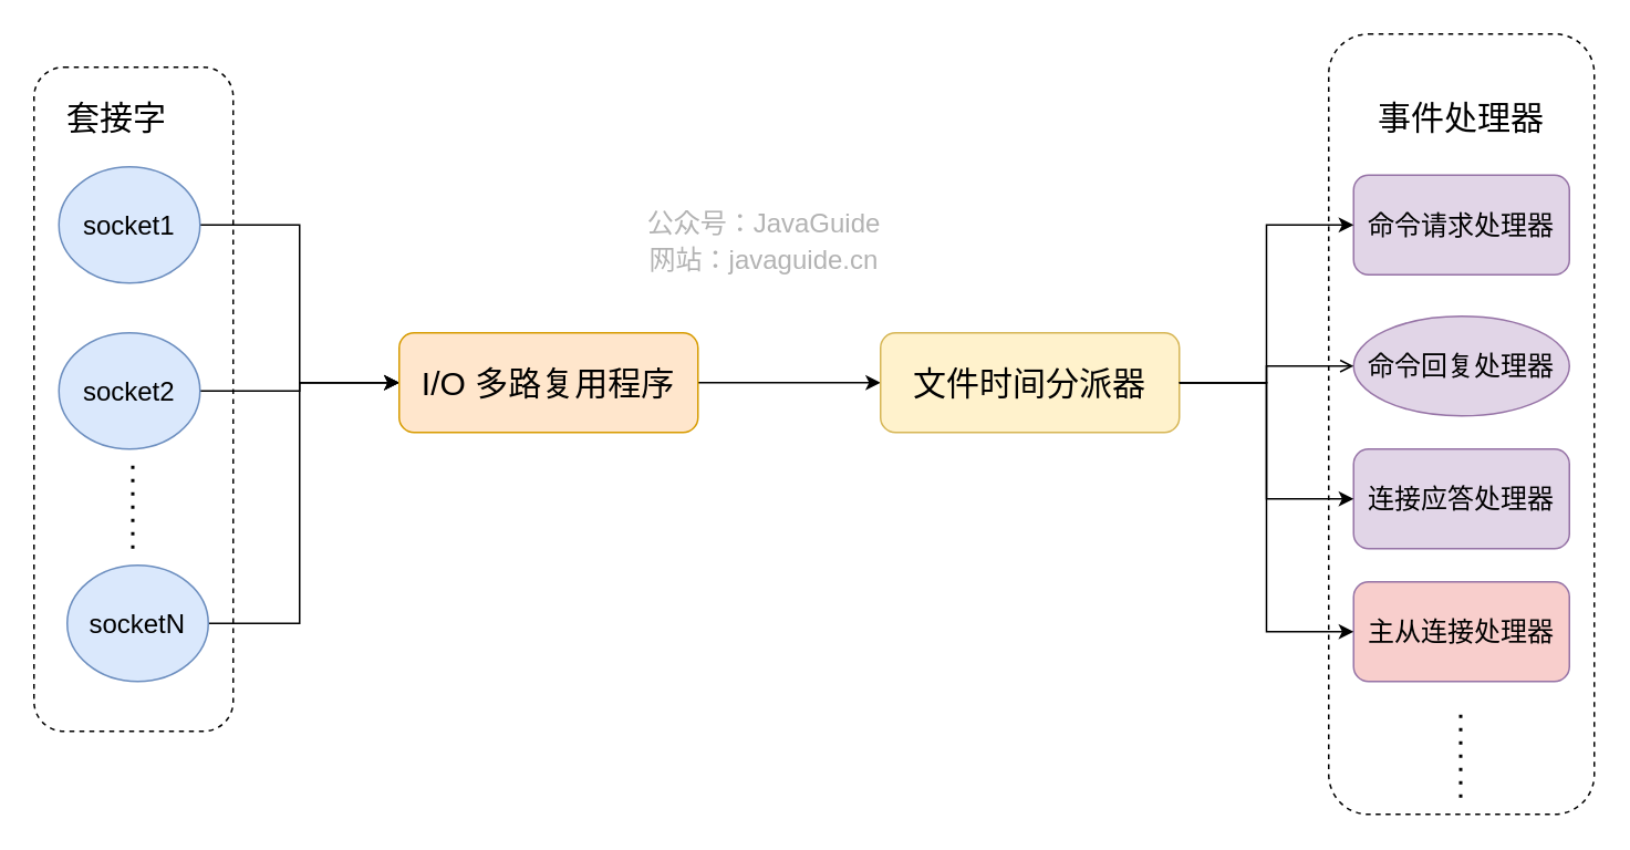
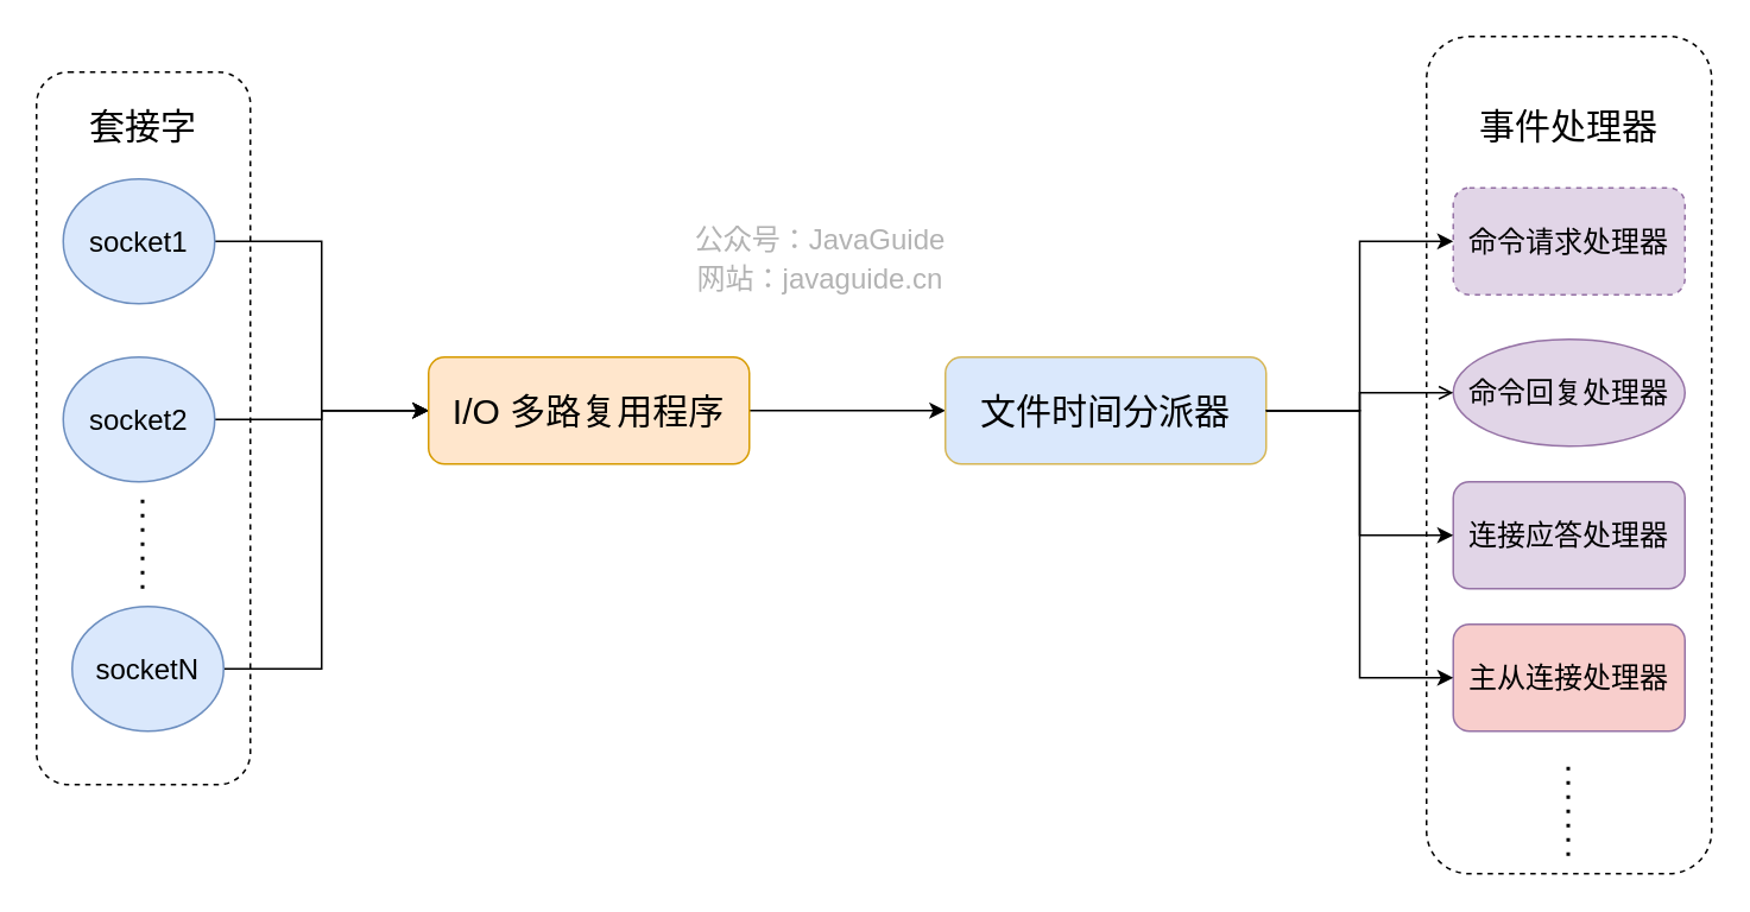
  <mxCell id="0" />
  <mxCell id="1" parent="0" />
  <mxCell id="2" value="" style="rounded=1;whiteSpace=wrap;html=1;dashed=1;" vertex="1" parent="1"><mxGeometry x="20" y="40" width="120" height="400" as="geometry" /></mxCell>
- <mxCell id="3" value="套接字" style="text;html=1;strokeColor=none;fillColor=none;align=center;verticalAlign=middle;whiteSpace=wrap;rounded=0;dashed=1;fontSize=20;" vertex="1" parent="1"><mxGeometry x="30" y="60" width="80" height="20" as="geometry" /></mxCell>
+ <mxCell id="3" value="套接字" style="text;html=1;strokeColor=none;fillColor=none;align=center;verticalAlign=middle;whiteSpace=wrap;rounded=0;dashed=1;fontSize=20;" vertex="1" parent="1"><mxGeometry x="40" y="60" width="80" height="20" as="geometry" /></mxCell>
  <mxCell id="4" style="edgeStyle=orthogonalEdgeStyle;rounded=0;orthogonalLoop=1;jettySize=auto;html=1;entryX=0;entryY=0.5;entryDx=0;entryDy=0;fontSize=16;" edge="1" parent="1" source="5" target="12"><mxGeometry relative="1" as="geometry" /></mxCell>
  <mxCell id="5" value="socket1" style="ellipse;whiteSpace=wrap;html=1;fontSize=16;fillColor=#dae8fc;strokeColor=#6c8ebf;" vertex="1" parent="1"><mxGeometry x="35" y="100" width="85" height="70" as="geometry" /></mxCell>
  <mxCell id="6" style="edgeStyle=orthogonalEdgeStyle;rounded=0;orthogonalLoop=1;jettySize=auto;html=1;entryX=0;entryY=0.5;entryDx=0;entryDy=0;fontSize=16;" edge="1" parent="1" source="7" target="12"><mxGeometry relative="1" as="geometry" /></mxCell>
  <mxCell id="7" value="socket2" style="ellipse;whiteSpace=wrap;html=1;fontSize=16;fillColor=#dae8fc;strokeColor=#6c8ebf;" vertex="1" parent="1"><mxGeometry x="35" y="200" width="85" height="70" as="geometry" /></mxCell>
  <mxCell id="8" style="edgeStyle=orthogonalEdgeStyle;rounded=0;orthogonalLoop=1;jettySize=auto;html=1;fontSize=16;" edge="1" parent="1" source="9"><mxGeometry relative="1" as="geometry"><mxPoint x="240" y="230" as="targetPoint" /><Array as="points"><mxPoint x="180" y="375" /><mxPoint x="180" y="230" /></Array></mxGeometry></mxCell>
  <mxCell id="9" value="socketN" style="ellipse;whiteSpace=wrap;html=1;fontSize=16;fillColor=#dae8fc;strokeColor=#6c8ebf;" vertex="1" parent="1"><mxGeometry x="40" y="340" width="85" height="70" as="geometry" /></mxCell>
  <mxCell id="10" value="" style="endArrow=none;dashed=1;html=1;dashPattern=1 3;strokeWidth=2;fontSize=20;" edge="1" parent="1"><mxGeometry width="50" height="50" relative="1" as="geometry"><mxPoint x="79.5" y="330" as="sourcePoint" /><mxPoint x="79.5" y="280" as="targetPoint" /></mxGeometry></mxCell>
  <mxCell id="11" style="edgeStyle=orthogonalEdgeStyle;rounded=0;orthogonalLoop=1;jettySize=auto;html=1;entryX=0;entryY=0.5;entryDx=0;entryDy=0;fontSize=16;" edge="1" parent="1" source="12" target="13"><mxGeometry relative="1" as="geometry" /></mxCell>
  <mxCell id="12" value="I/O 多路复用程序" style="rounded=1;whiteSpace=wrap;html=1;fontSize=20;fillColor=#ffe6cc;strokeColor=#d79b00;" vertex="1" parent="1"><mxGeometry x="240" y="200" width="180" height="60" as="geometry" /></mxCell>
- <mxCell id="13" value="文件时间分派器" style="rounded=1;whiteSpace=wrap;html=1;fontSize=20;fillColor=#fff2cc;strokeColor=#d6b656;" vertex="1" parent="1"><mxGeometry x="530" y="200" width="180" height="60" as="geometry" /></mxCell>
+ <mxCell id="13" value="文件时间分派器" style="rounded=1;whiteSpace=wrap;html=1;fontSize=20;fillColor=#dae8fc;strokeColor=#d6b656;" vertex="1" parent="1"><mxGeometry x="530" y="200" width="180" height="60" as="geometry" /></mxCell>
  <mxCell id="14" value="" style="rounded=1;whiteSpace=wrap;html=1;dashed=1;" vertex="1" parent="1"><mxGeometry x="800" y="20" width="160" height="470" as="geometry" /></mxCell>
  <mxCell id="15" value="事件处理器" style="text;html=1;strokeColor=none;fillColor=none;align=center;verticalAlign=middle;whiteSpace=wrap;rounded=0;dashed=1;fontSize=20;" vertex="1" parent="1"><mxGeometry x="825" y="60" width="110" height="20" as="geometry" /></mxCell>
  <mxCell id="16" value="" style="endArrow=none;dashed=1;html=1;dashPattern=1 3;strokeWidth=2;fontSize=20;" edge="1" parent="1"><mxGeometry width="50" height="50" relative="1" as="geometry"><mxPoint x="879.5" y="480" as="sourcePoint" /><mxPoint x="879.5" y="430" as="targetPoint" /></mxGeometry></mxCell>
- <mxCell id="17" value="命令请求处理器" style="rounded=1;whiteSpace=wrap;html=1;fontSize=16;fillColor=#e1d5e7;strokeColor=#9673a6;" vertex="1" parent="1"><mxGeometry x="815" y="105" width="130" height="60" as="geometry" /></mxCell>
+ <mxCell id="17" value="命令请求处理器" style="rounded=1;whiteSpace=wrap;html=1;fontSize=16;fillColor=#e1d5e7;strokeColor=#9673a6;dashed=1;" vertex="1" parent="1"><mxGeometry x="815" y="105" width="130" height="60" as="geometry" /></mxCell>
  <mxCell id="18" value="命令回复处理器" style="ellipse;whiteSpace=wrap;html=1;fontSize=16;fillColor=#e1d5e7;strokeColor=#9673a6;" vertex="1" parent="1"><mxGeometry x="815" y="190" width="130" height="60" as="geometry" /></mxCell>
  <mxCell id="19" value="连接应答处理器" style="rounded=1;whiteSpace=wrap;html=1;fontSize=16;fillColor=#e1d5e7;strokeColor=#9673a6;" vertex="1" parent="1"><mxGeometry x="815" y="270" width="130" height="60" as="geometry" /></mxCell>
  <mxCell id="20" value="主从连接处理器" style="rounded=1;whiteSpace=wrap;html=1;fontSize=16;fillColor=#f8cecc;strokeColor=#9673a6;" vertex="1" parent="1"><mxGeometry x="815" y="350" width="130" height="60" as="geometry" /></mxCell>
  <mxCell id="21" style="edgeStyle=orthogonalEdgeStyle;rounded=0;orthogonalLoop=1;jettySize=auto;html=1;entryX=0;entryY=0.5;entryDx=0;entryDy=0;fontSize=16;" edge="1" parent="1" source="13" target="17"><mxGeometry relative="1" as="geometry" /></mxCell>
  <mxCell id="22" style="edgeStyle=orthogonalEdgeStyle;rounded=0;orthogonalLoop=1;jettySize=auto;html=1;entryX=0;entryY=0.5;entryDx=0;entryDy=0;fontSize=16;endArrow=open;" edge="1" parent="1" source="13" target="18"><mxGeometry relative="1" as="geometry" /></mxCell>
  <mxCell id="23" style="edgeStyle=orthogonalEdgeStyle;rounded=0;orthogonalLoop=1;jettySize=auto;html=1;entryX=0;entryY=0.5;entryDx=0;entryDy=0;fontSize=16;" edge="1" parent="1" source="13" target="19"><mxGeometry relative="1" as="geometry" /></mxCell>
  <mxCell id="24" style="edgeStyle=orthogonalEdgeStyle;rounded=0;orthogonalLoop=1;jettySize=auto;html=1;entryX=0;entryY=0.5;entryDx=0;entryDy=0;fontSize=16;" edge="1" parent="1" source="13" target="20"><mxGeometry relative="1" as="geometry" /></mxCell>
  <mxCell id="25" value="&lt;font style=&quot;font-size: 16px&quot;&gt;公众号：JavaGuide&lt;br&gt;网站：javaguide.cn&lt;/font&gt;" style="text;html=1;strokeColor=none;fillColor=none;align=center;verticalAlign=middle;whiteSpace=wrap;rounded=0;labelBackgroundColor=none;fontSize=18;fontColor=#B3B3B3;rotation=0;sketch=0;shadow=0;" vertex="1" parent="1"><mxGeometry x="370" y="140" width="180" height="10" as="geometry" /></mxCell>
